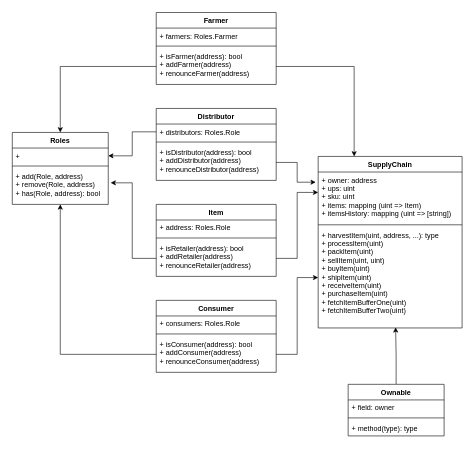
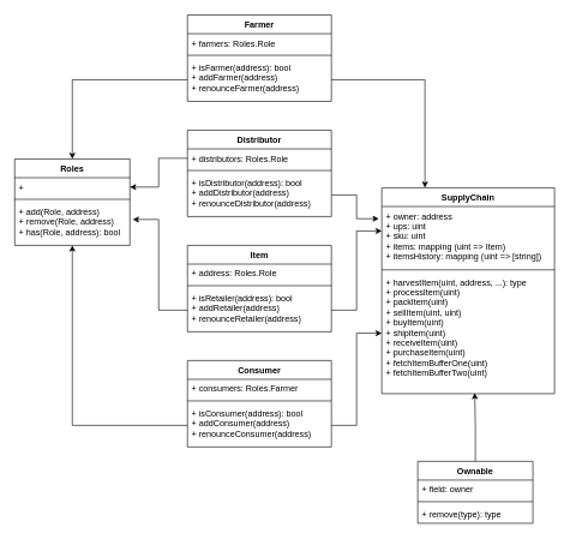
  <mxCell id="0" />
  <mxCell id="1" parent="0" />
  <mxCell id="2" value="Roles" style="swimlane;fontStyle=1;align=center;verticalAlign=top;childLayout=stackLayout;horizontal=1;startSize=26;horizontalStack=0;resizeParent=1;resizeParentMax=0;resizeLast=0;collapsible=1;marginBottom=0;" parent="1" vertex="1"><mxGeometry x="20" y="220" width="160" height="120" as="geometry" /></mxCell>
  <mxCell id="3" value="+" style="text;strokeColor=none;fillColor=none;align=left;verticalAlign=top;spacingLeft=4;spacingRight=4;overflow=hidden;rotatable=0;points=[[0,0.5],[1,0.5]];portConstraint=eastwest;" parent="2" vertex="1"><mxGeometry y="26" width="160" height="26" as="geometry" /></mxCell>
  <mxCell id="4" value="" style="line;strokeWidth=1;fillColor=none;align=left;verticalAlign=middle;spacingTop=-1;spacingLeft=3;spacingRight=3;rotatable=0;labelPosition=right;points=[];portConstraint=eastwest;" parent="2" vertex="1"><mxGeometry y="52" width="160" height="8" as="geometry" /></mxCell>
  <mxCell id="5" value="+ add(Role, address)&#10;+ remove(Role, address)&#10;+ has(Role, address): bool" style="text;strokeColor=none;fillColor=none;align=left;verticalAlign=top;spacingLeft=4;spacingRight=4;overflow=hidden;rotatable=0;points=[[0,0.5],[1,0.5]];portConstraint=eastwest;" parent="2" vertex="1"><mxGeometry y="60" width="160" height="60" as="geometry" /></mxCell>
  <mxCell id="6" value="SupplyChain" style="swimlane;fontStyle=1;align=center;verticalAlign=top;childLayout=stackLayout;horizontal=1;startSize=26;horizontalStack=0;resizeParent=1;resizeParentMax=0;resizeLast=0;collapsible=1;marginBottom=0;" parent="1" vertex="1"><mxGeometry x="530" y="260" width="240" height="286" as="geometry" /></mxCell>
  <mxCell id="7" value="+ owner: address&#10;+ ups: uint&#10;+ sku: uint&#10;+ items: mapping (uint =&gt; Item)&#10;+ itemsHistory: mapping (uint =&gt; [string])" style="text;strokeColor=none;fillColor=none;align=left;verticalAlign=top;spacingLeft=4;spacingRight=4;overflow=hidden;rotatable=0;points=[[0,0.5],[1,0.5]];portConstraint=eastwest;" parent="6" vertex="1"><mxGeometry y="26" width="240" height="84" as="geometry" /></mxCell>
  <mxCell id="8" value="" style="line;strokeWidth=1;fillColor=none;align=left;verticalAlign=middle;spacingTop=-1;spacingLeft=3;spacingRight=3;rotatable=0;labelPosition=right;points=[];portConstraint=eastwest;" parent="6" vertex="1"><mxGeometry y="110" width="240" height="8" as="geometry" /></mxCell>
  <mxCell id="9" value="+ harvestItem(uint, address, ...): type&#10;+ processItem(uint)&#10;+ packItem(uint)&#10;+ sellItem(uint, uint)&#10;+ buyItem(uint)&#10;+ shipItem(uint)&#10;+ receiveItem(uint)&#10;+ purchaseItem(uint)&#10;+ fetchItemBufferOne(uint)&#10;+ fetchItemBufferTwo(uint)" style="text;strokeColor=none;fillColor=none;align=left;verticalAlign=top;spacingLeft=4;spacingRight=4;overflow=hidden;rotatable=0;points=[[0,0.5],[1,0.5]];portConstraint=eastwest;" parent="6" vertex="1"><mxGeometry y="118" width="240" height="168" as="geometry" /></mxCell>
  <mxCell id="10" style="edgeStyle=orthogonalEdgeStyle;rounded=0;orthogonalLoop=1;jettySize=auto;html=1;entryX=0.538;entryY=0.994;entryDx=0;entryDy=0;entryPerimeter=0;" edge="1" parent="1" source="11" target="9"><mxGeometry relative="1" as="geometry" /></mxCell>
  <mxCell id="11" value="Ownable" style="swimlane;fontStyle=1;align=center;verticalAlign=top;childLayout=stackLayout;horizontal=1;startSize=26;horizontalStack=0;resizeParent=1;resizeParentMax=0;resizeLast=0;collapsible=1;marginBottom=0;" parent="1" vertex="1"><mxGeometry x="580" y="640" width="160" height="86" as="geometry" /></mxCell>
  <mxCell id="12" value="+ field: owner" style="text;strokeColor=none;fillColor=none;align=left;verticalAlign=top;spacingLeft=4;spacingRight=4;overflow=hidden;rotatable=0;points=[[0,0.5],[1,0.5]];portConstraint=eastwest;" parent="11" vertex="1"><mxGeometry y="26" width="160" height="26" as="geometry" /></mxCell>
  <mxCell id="13" value="" style="line;strokeWidth=1;fillColor=none;align=left;verticalAlign=middle;spacingTop=-1;spacingLeft=3;spacingRight=3;rotatable=0;labelPosition=right;points=[];portConstraint=eastwest;" parent="11" vertex="1"><mxGeometry y="52" width="160" height="8" as="geometry" /></mxCell>
- <mxCell id="14" value="+ method(type): type" style="text;strokeColor=none;fillColor=none;align=left;verticalAlign=top;spacingLeft=4;spacingRight=4;overflow=hidden;rotatable=0;points=[[0,0.5],[1,0.5]];portConstraint=eastwest;" parent="11" vertex="1"><mxGeometry y="60" width="160" height="26" as="geometry" /></mxCell>
+ <mxCell id="14" value="+ remove(type): type" style="text;strokeColor=none;fillColor=none;align=left;verticalAlign=top;spacingLeft=4;spacingRight=4;overflow=hidden;rotatable=0;points=[[0,0.5],[1,0.5]];portConstraint=eastwest;" parent="11" vertex="1"><mxGeometry y="60" width="160" height="26" as="geometry" /></mxCell>
  <mxCell id="15" value="Farmer" style="swimlane;fontStyle=1;align=center;verticalAlign=top;childLayout=stackLayout;horizontal=1;startSize=26;horizontalStack=0;resizeParent=1;resizeParentMax=0;resizeLast=0;collapsible=1;marginBottom=0;" parent="1" vertex="1"><mxGeometry x="260" y="20" width="200" height="120" as="geometry" /></mxCell>
- <mxCell id="16" value="+ farmers: Roles.Farmer" style="text;strokeColor=none;fillColor=none;align=left;verticalAlign=top;spacingLeft=4;spacingRight=4;overflow=hidden;rotatable=0;points=[[0,0.5],[1,0.5]];portConstraint=eastwest;" parent="15" vertex="1"><mxGeometry y="26" width="200" height="26" as="geometry" /></mxCell>
+ <mxCell id="16" value="+ farmers: Roles.Role" style="text;strokeColor=none;fillColor=none;align=left;verticalAlign=top;spacingLeft=4;spacingRight=4;overflow=hidden;rotatable=0;points=[[0,0.5],[1,0.5]];portConstraint=eastwest;" parent="15" vertex="1"><mxGeometry y="26" width="200" height="26" as="geometry" /></mxCell>
  <mxCell id="17" value="" style="line;strokeWidth=1;fillColor=none;align=left;verticalAlign=middle;spacingTop=-1;spacingLeft=3;spacingRight=3;rotatable=0;labelPosition=right;points=[];portConstraint=eastwest;" parent="15" vertex="1"><mxGeometry y="52" width="200" height="8" as="geometry" /></mxCell>
  <mxCell id="18" value="+ isFarmer(address): bool&#10;+ addFarmer(address)&#10;+ renounceFarmer(address)" style="text;strokeColor=none;fillColor=none;align=left;verticalAlign=top;spacingLeft=4;spacingRight=4;overflow=hidden;rotatable=0;points=[[0,0.5],[1,0.5]];portConstraint=eastwest;" parent="15" vertex="1"><mxGeometry y="60" width="200" height="60" as="geometry" /></mxCell>
  <mxCell id="19" value="Distributor" style="swimlane;fontStyle=1;align=center;verticalAlign=top;childLayout=stackLayout;horizontal=1;startSize=26;horizontalStack=0;resizeParent=1;resizeParentMax=0;resizeLast=0;collapsible=1;marginBottom=0;" parent="1" vertex="1"><mxGeometry x="260" y="180" width="200" height="120" as="geometry" /></mxCell>
  <mxCell id="20" value="+ distributors: Roles.Role" style="text;strokeColor=none;fillColor=none;align=left;verticalAlign=top;spacingLeft=4;spacingRight=4;overflow=hidden;rotatable=0;points=[[0,0.5],[1,0.5]];portConstraint=eastwest;" parent="19" vertex="1"><mxGeometry y="26" width="200" height="26" as="geometry" /></mxCell>
  <mxCell id="21" value="" style="line;strokeWidth=1;fillColor=none;align=left;verticalAlign=middle;spacingTop=-1;spacingLeft=3;spacingRight=3;rotatable=0;labelPosition=right;points=[];portConstraint=eastwest;" parent="19" vertex="1"><mxGeometry y="52" width="200" height="8" as="geometry" /></mxCell>
  <mxCell id="22" value="+ isDistributor(address): bool&#10;+ addDistributor(address)&#10;+ renounceDistributor(address)" style="text;strokeColor=none;fillColor=none;align=left;verticalAlign=top;spacingLeft=4;spacingRight=4;overflow=hidden;rotatable=0;points=[[0,0.5],[1,0.5]];portConstraint=eastwest;" parent="19" vertex="1"><mxGeometry y="60" width="200" height="60" as="geometry" /></mxCell>
  <mxCell id="23" value="Item" style="swimlane;fontStyle=1;align=center;verticalAlign=top;childLayout=stackLayout;horizontal=1;startSize=26;horizontalStack=0;resizeParent=1;resizeParentMax=0;resizeLast=0;collapsible=1;marginBottom=0;" parent="1" vertex="1"><mxGeometry x="260" y="340" width="200" height="120" as="geometry" /></mxCell>
  <mxCell id="24" value="+ address: Roles.Role" style="text;strokeColor=none;fillColor=none;align=left;verticalAlign=top;spacingLeft=4;spacingRight=4;overflow=hidden;rotatable=0;points=[[0,0.5],[1,0.5]];portConstraint=eastwest;" parent="23" vertex="1"><mxGeometry y="26" width="200" height="26" as="geometry" /></mxCell>
  <mxCell id="25" value="" style="line;strokeWidth=1;fillColor=none;align=left;verticalAlign=middle;spacingTop=-1;spacingLeft=3;spacingRight=3;rotatable=0;labelPosition=right;points=[];portConstraint=eastwest;" parent="23" vertex="1"><mxGeometry y="52" width="200" height="8" as="geometry" /></mxCell>
  <mxCell id="26" value="+ isRetailer(address): bool&#10;+ addRetailer(address)&#10;+ renounceRetailer(address)" style="text;strokeColor=none;fillColor=none;align=left;verticalAlign=top;spacingLeft=4;spacingRight=4;overflow=hidden;rotatable=0;points=[[0,0.5],[1,0.5]];portConstraint=eastwest;" parent="23" vertex="1"><mxGeometry y="60" width="200" height="60" as="geometry" /></mxCell>
  <mxCell id="27" value="Consumer" style="swimlane;fontStyle=1;align=center;verticalAlign=top;childLayout=stackLayout;horizontal=1;startSize=26;horizontalStack=0;resizeParent=1;resizeParentMax=0;resizeLast=0;collapsible=1;marginBottom=0;" parent="1" vertex="1"><mxGeometry x="260" y="500" width="200" height="120" as="geometry" /></mxCell>
- <mxCell id="28" value="+ consumers: Roles.Role" style="text;strokeColor=none;fillColor=none;align=left;verticalAlign=top;spacingLeft=4;spacingRight=4;overflow=hidden;rotatable=0;points=[[0,0.5],[1,0.5]];portConstraint=eastwest;" parent="27" vertex="1"><mxGeometry y="26" width="200" height="26" as="geometry" /></mxCell>
+ <mxCell id="28" value="+ consumers: Roles.Farmer" style="text;strokeColor=none;fillColor=none;align=left;verticalAlign=top;spacingLeft=4;spacingRight=4;overflow=hidden;rotatable=0;points=[[0,0.5],[1,0.5]];portConstraint=eastwest;" parent="27" vertex="1"><mxGeometry y="26" width="200" height="26" as="geometry" /></mxCell>
  <mxCell id="29" value="" style="line;strokeWidth=1;fillColor=none;align=left;verticalAlign=middle;spacingTop=-1;spacingLeft=3;spacingRight=3;rotatable=0;labelPosition=right;points=[];portConstraint=eastwest;" parent="27" vertex="1"><mxGeometry y="52" width="200" height="8" as="geometry" /></mxCell>
  <mxCell id="30" value="+ isConsumer(address): bool&#10;+ addConsumer(address)&#10;+ renounceConsumer(address)" style="text;strokeColor=none;fillColor=none;align=left;verticalAlign=top;spacingLeft=4;spacingRight=4;overflow=hidden;rotatable=0;points=[[0,0.5],[1,0.5]];portConstraint=eastwest;" parent="27" vertex="1"><mxGeometry y="60" width="200" height="60" as="geometry" /></mxCell>
  <mxCell id="31" style="edgeStyle=orthogonalEdgeStyle;rounded=0;orthogonalLoop=1;jettySize=auto;html=1;exitX=1;exitY=0.5;exitDx=0;exitDy=0;entryX=0;entryY=0.405;entryDx=0;entryDy=0;entryPerimeter=0;" edge="1" parent="1" source="26" target="7"><mxGeometry relative="1" as="geometry" /></mxCell>
  <mxCell id="32" style="edgeStyle=orthogonalEdgeStyle;rounded=0;orthogonalLoop=1;jettySize=auto;html=1;exitX=1;exitY=0.5;exitDx=0;exitDy=0;entryX=-0.017;entryY=0.202;entryDx=0;entryDy=0;entryPerimeter=0;" edge="1" parent="1" source="22" target="7"><mxGeometry relative="1" as="geometry" /></mxCell>
  <mxCell id="33" style="edgeStyle=orthogonalEdgeStyle;rounded=0;orthogonalLoop=1;jettySize=auto;html=1;exitX=1;exitY=0.5;exitDx=0;exitDy=0;entryX=0.25;entryY=0;entryDx=0;entryDy=0;" edge="1" parent="1" source="18" target="6"><mxGeometry relative="1" as="geometry" /></mxCell>
  <mxCell id="34" style="edgeStyle=orthogonalEdgeStyle;rounded=0;orthogonalLoop=1;jettySize=auto;html=1;exitX=1;exitY=0.5;exitDx=0;exitDy=0;entryX=0;entryY=0.5;entryDx=0;entryDy=0;" edge="1" parent="1" source="30" target="9"><mxGeometry relative="1" as="geometry" /></mxCell>
  <mxCell id="35" style="edgeStyle=orthogonalEdgeStyle;rounded=0;orthogonalLoop=1;jettySize=auto;html=1;exitX=0;exitY=0.5;exitDx=0;exitDy=0;entryX=0.5;entryY=1;entryDx=0;entryDy=0;entryPerimeter=0;" edge="1" parent="1" source="30" target="5"><mxGeometry relative="1" as="geometry" /></mxCell>
  <mxCell id="36" style="edgeStyle=orthogonalEdgeStyle;rounded=0;orthogonalLoop=1;jettySize=auto;html=1;exitX=0;exitY=0.5;exitDx=0;exitDy=0;" edge="1" parent="1" source="18" target="2"><mxGeometry relative="1" as="geometry" /></mxCell>
  <mxCell id="37" style="edgeStyle=orthogonalEdgeStyle;rounded=0;orthogonalLoop=1;jettySize=auto;html=1;exitX=0;exitY=0.5;exitDx=0;exitDy=0;entryX=1;entryY=0.5;entryDx=0;entryDy=0;" edge="1" parent="1" source="20" target="3"><mxGeometry relative="1" as="geometry" /></mxCell>
  <mxCell id="38" style="edgeStyle=orthogonalEdgeStyle;rounded=0;orthogonalLoop=1;jettySize=auto;html=1;exitX=0;exitY=0.5;exitDx=0;exitDy=0;entryX=1.025;entryY=0.4;entryDx=0;entryDy=0;entryPerimeter=0;" edge="1" parent="1" source="26" target="5"><mxGeometry relative="1" as="geometry" /></mxCell>
